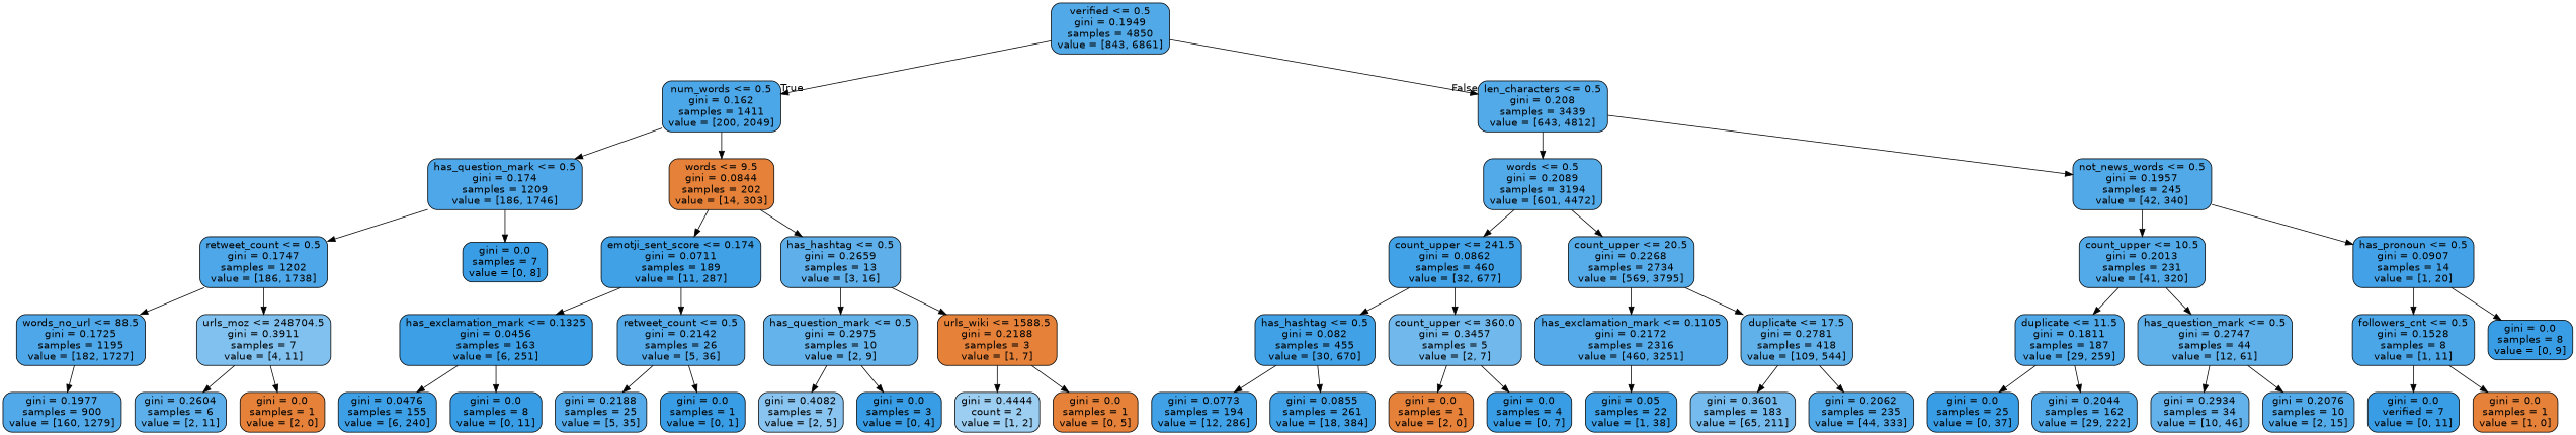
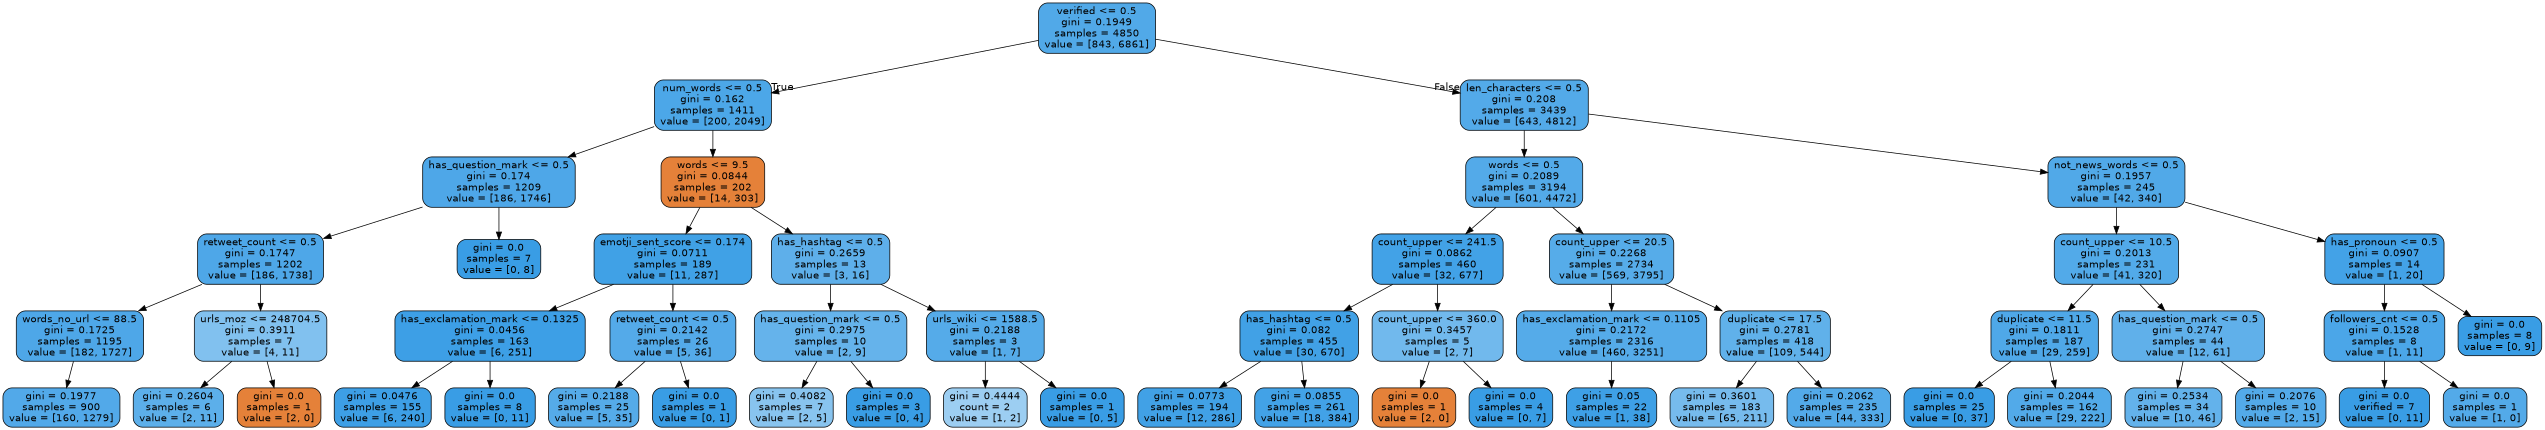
  digraph {
    node [color=black fillcolor="#399de5ff" fontname=helvetica shape=box style="filled, rounded"]
    edge [fontname=helvetica]
    n1 [fillcolor="#399de5e0" label="verified <= 0.5\ngini = 0.1949\nsamples = 4850\nvalue = [843, 6861]"]
    n2 [fillcolor="#399de5e6" label="num_words <= 0.5\ngini = 0.162\nsamples = 1411\nvalue = [200, 2049]"]
    n3 [fillcolor="#399de5dd" label="len_characters <= 0.5\ngini = 0.208\nsamples = 3439\nvalue = [643, 4812]"]
    n4 [fillcolor="#399de5e4" label="has_question_mark <= 0.5\ngini = 0.174\nsamples = 1209\nvalue = [186, 1746]"]
    n5 [fillcolor="#e58139ff" label="words <= 9.5\ngini = 0.0844\nsamples = 202\nvalue = [14, 303]"]
    n6 [fillcolor="#399de5dd" label="words <= 0.5\ngini = 0.2089\nsamples = 3194\nvalue = [601, 4472]"]
    n7 [fillcolor="#399de5e0" label="not_news_words <= 0.5\ngini = 0.1957\nsamples = 245\nvalue = [42, 340]"]
    n8 [fillcolor="#399de5e4" label="retweet_count <= 0.5\ngini = 0.1747\nsamples = 1202\nvalue = [186, 1738]"]
    n9 [label="gini = 0.0\nsamples = 7\nvalue = [0, 8]"]
    n10 [fillcolor="#399de5f5" label="emotji_sent_score <= 0.174\ngini = 0.0711\nsamples = 189\nvalue = [11, 287]"]
    n11 [fillcolor="#399de5cf" label="has_hashtag <= 0.5\ngini = 0.2659\nsamples = 13\nvalue = [3, 16]"]
    n12 [fillcolor="#399de5e4" label="words_no_url <= 88.5\ngini = 0.1725\nsamples = 1195\nvalue = [182, 1727]"]
    n13 [fillcolor="#399de5a2" label="urls_moz <= 248704.5\ngini = 0.3911\nsamples = 7\nvalue = [4, 11]"]
    n14 [fillcolor="#399de5df" label="gini = 0.1977\nsamples = 900\nvalue = [160, 1279]"]
    n15 [fillcolor="#399de5d1" label="gini = 0.2604\nsamples = 6\nvalue = [2, 11]"]
    n16 [fillcolor="#e58139ff" label="gini = 0.0\nsamples = 1\nvalue = [2, 0]"]
    n17 [fillcolor="#399de5f9" label="has_exclamation_mark <= 0.1325\ngini = 0.0456\nsamples = 163\nvalue = [6, 251]"]
    n18 [fillcolor="#399de5dc" label="retweet_count <= 0.5\ngini = 0.2142\nsamples = 26\nvalue = [5, 36]"]
    n19 [fillcolor="#399de5c6" label="has_question_mark <= 0.5\ngini = 0.2975\nsamples = 10\nvalue = [2, 9]"]
-   n20 [fillcolor="#e58139ff" label="urls_wiki <= 1588.5\ngini = 0.2188\nsamples = 3\nvalue = [1, 7]"]
+   n20 [fillcolor="#399de5db" label="urls_wiki <= 1588.5\ngini = 0.2188\nsamples = 3\nvalue = [1, 7]"]
    n21 [fillcolor="#399de5f9" label="gini = 0.0476\nsamples = 155\nvalue = [6, 240]"]
    n22 [label="gini = 0.0\nsamples = 8\nvalue = [0, 11]"]
    n23 [fillcolor="#399de5db" label="gini = 0.2188\nsamples = 25\nvalue = [5, 35]"]
    n24 [label="gini = 0.0\nsamples = 1\nvalue = [0, 1]"]
    n25 [fillcolor="#399de599" label="gini = 0.4082\nsamples = 7\nvalue = [2, 5]"]
    n26 [label="gini = 0.0\nsamples = 3\nvalue = [0, 4]"]
    n27 [fillcolor="#399de57f" label="gini = 0.4444\ncount = 2\nvalue = [1, 2]"]
-   n28 [fillcolor="#e58139ff" label="gini = 0.0\nsamples = 1\nvalue = [0, 5]"]
+   n28 [label="gini = 0.0\nsamples = 1\nvalue = [0, 5]"]
    n29 [fillcolor="#399de5f3" label="count_upper <= 241.5\ngini = 0.0862\nsamples = 460\nvalue = [32, 677]"]
    n30 [fillcolor="#399de5d9" label="count_upper <= 20.5\ngini = 0.2268\nsamples = 2734\nvalue = [569, 3795]"]
    n31 [fillcolor="#399de5de" label="count_upper <= 10.5\ngini = 0.2013\nsamples = 231\nvalue = [41, 320]"]
    n32 [fillcolor="#399de5f2" label="has_pronoun <= 0.5\ngini = 0.0907\nsamples = 14\nvalue = [1, 20]"]
    n33 [fillcolor="#399de5f4" label="has_hashtag <= 0.5\ngini = 0.082\nsamples = 455\nvalue = [30, 670]"]
    n34 [fillcolor="#399de5b6" label="count_upper <= 360.0\ngini = 0.3457\nsamples = 5\nvalue = [2, 7]"]
    n35 [fillcolor="#399de5db" label="has_exclamation_mark <= 0.1105\ngini = 0.2172\nsamples = 2316\nvalue = [460, 3251]"]
    n36 [fillcolor="#399de5cc" label="duplicate <= 17.5\ngini = 0.2781\nsamples = 418\nvalue = [109, 544]"]
    n37 [fillcolor="#399de5f4" label="gini = 0.0773\nsamples = 194\nvalue = [12, 286]"]
    n38 [fillcolor="#399de5f3" label="gini = 0.0855\nsamples = 261\nvalue = [18, 384]"]
    n39 [fillcolor="#e58139ff" label="gini = 0.0\nsamples = 1\nvalue = [2, 0]"]
    n40 [label="gini = 0.0\nsamples = 4\nvalue = [0, 7]"]
    n41 [fillcolor="#399de5f8" label="gini = 0.05\nsamples = 22\nvalue = [1, 38]"]
    n42 [fillcolor="#399de5b0" label="gini = 0.3601\nsamples = 183\nvalue = [65, 211]"]
    n43 [fillcolor="#399de5dd" label="gini = 0.2062\nsamples = 235\nvalue = [44, 333]"]
    n44 [fillcolor="#399de5e2" label="duplicate <= 11.5\ngini = 0.1811\nsamples = 187\nvalue = [29, 259]"]
    n45 [fillcolor="#399de5cd" label="has_question_mark <= 0.5\ngini = 0.2747\nsamples = 44\nvalue = [12, 61]"]
    n46 [fillcolor="#399de5e8" label="followers_cnt <= 0.5\ngini = 0.1528\nsamples = 8\nvalue = [1, 11]"]
    n47 [label="gini = 0.0\nsamples = 8\nvalue = [0, 9]"]
    n48 [label="gini = 0.0\nsamples = 25\nvalue = [0, 37]"]
    n49 [fillcolor="#399de5de" label="gini = 0.2044\nsamples = 162\nvalue = [29, 222]"]
-   n50 [fillcolor="#399de5c8" label="gini = 0.2934\nsamples = 34\nvalue = [10, 46]"]
+   n50 [fillcolor="#399de5c8" label="gini = 0.2534\nsamples = 34\nvalue = [10, 46]"]
    n51 [fillcolor="#399de5dd" label="gini = 0.2076\nsamples = 10\nvalue = [2, 15]"]
    n52 [label="gini = 0.0\nverified = 7\nvalue = [0, 11]"]
-   n53 [fillcolor="#e58139ff" label="gini = 0.0\nsamples = 1\nvalue = [1, 0]"]
+   n53 [fillcolor="#399de5dd" label="gini = 0.0\nsamples = 1\nvalue = [1, 0]"]
    n1 -> n2 [headlabel=True labelangle=45 labeldistance=2.5]
    n1 -> n3 [headlabel=False labelangle=-45 labeldistance=2.5]
    n2 -> n4
    n2 -> n5
    n3 -> n6
    n3 -> n7
    n4 -> n8
    n4 -> n9
    n5 -> n10
    n5 -> n11
    n6 -> n29
    n6 -> n30
    n7 -> n31
    n7 -> n32
    n8 -> n12
    n8 -> n13
    n10 -> n17
    n10 -> n18
    n11 -> n19
    n11 -> n20
    n12 -> n14
    n13 -> n15
    n13 -> n16
    n17 -> n21
    n17 -> n22
    n18 -> n23
    n18 -> n24
    n19 -> n25
    n19 -> n26
    n20 -> n27
    n20 -> n28
    n29 -> n33
    n29 -> n34
    n30 -> n35
    n30 -> n36
    n31 -> n44
    n31 -> n45
    n32 -> n46
    n32 -> n47
    n33 -> n37
    n33 -> n38
    n34 -> n39
    n34 -> n40
    n35 -> n41
    n36 -> n42
    n36 -> n43
    n44 -> n48
    n44 -> n49
    n45 -> n50
    n45 -> n51
    n46 -> n52
    n46 -> n53
  }
